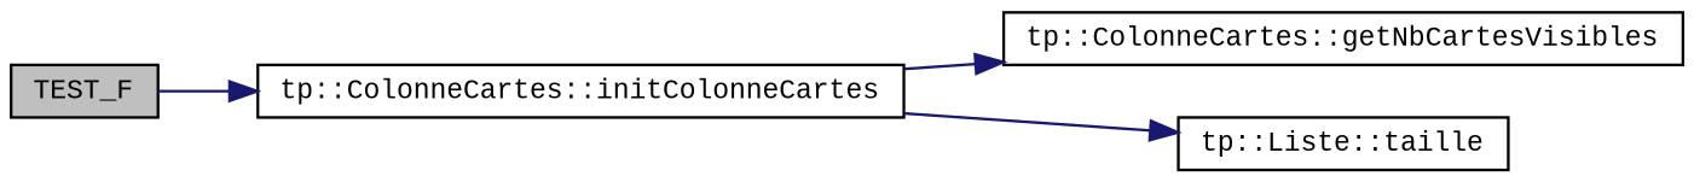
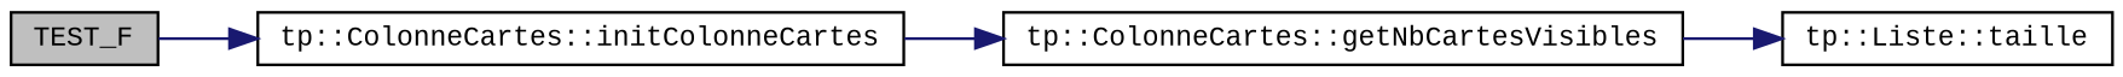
  digraph {
    fontname="Liberation Mono"
    rankdir=LR
    node [color=black fillcolor=white fontname="Liberation Mono" fontsize=10 shape=record style=filled]
    edge [color=midnightblue fontname="Liberation Mono" fontsize=10 labelfontname=FreeSans labelfontsize=10 style=solid]
    n1 [fillcolor=grey75 fontcolor=black height=0.2 label=TEST_F width=0.4]
    n2 [height=0.2 label="tp::ColonneCartes::initColonneCartes" width=0.4]
    n3 [height=0.2 label="tp::ColonneCartes::getNbCartesVisibles" width=0.4]
    n4 [height=0.2 label="tp::Liste::taille" width=0.4]
    n1 -> n2
    n2 -> n3
-   n2 -> n4
+   n3 -> n4
  }
